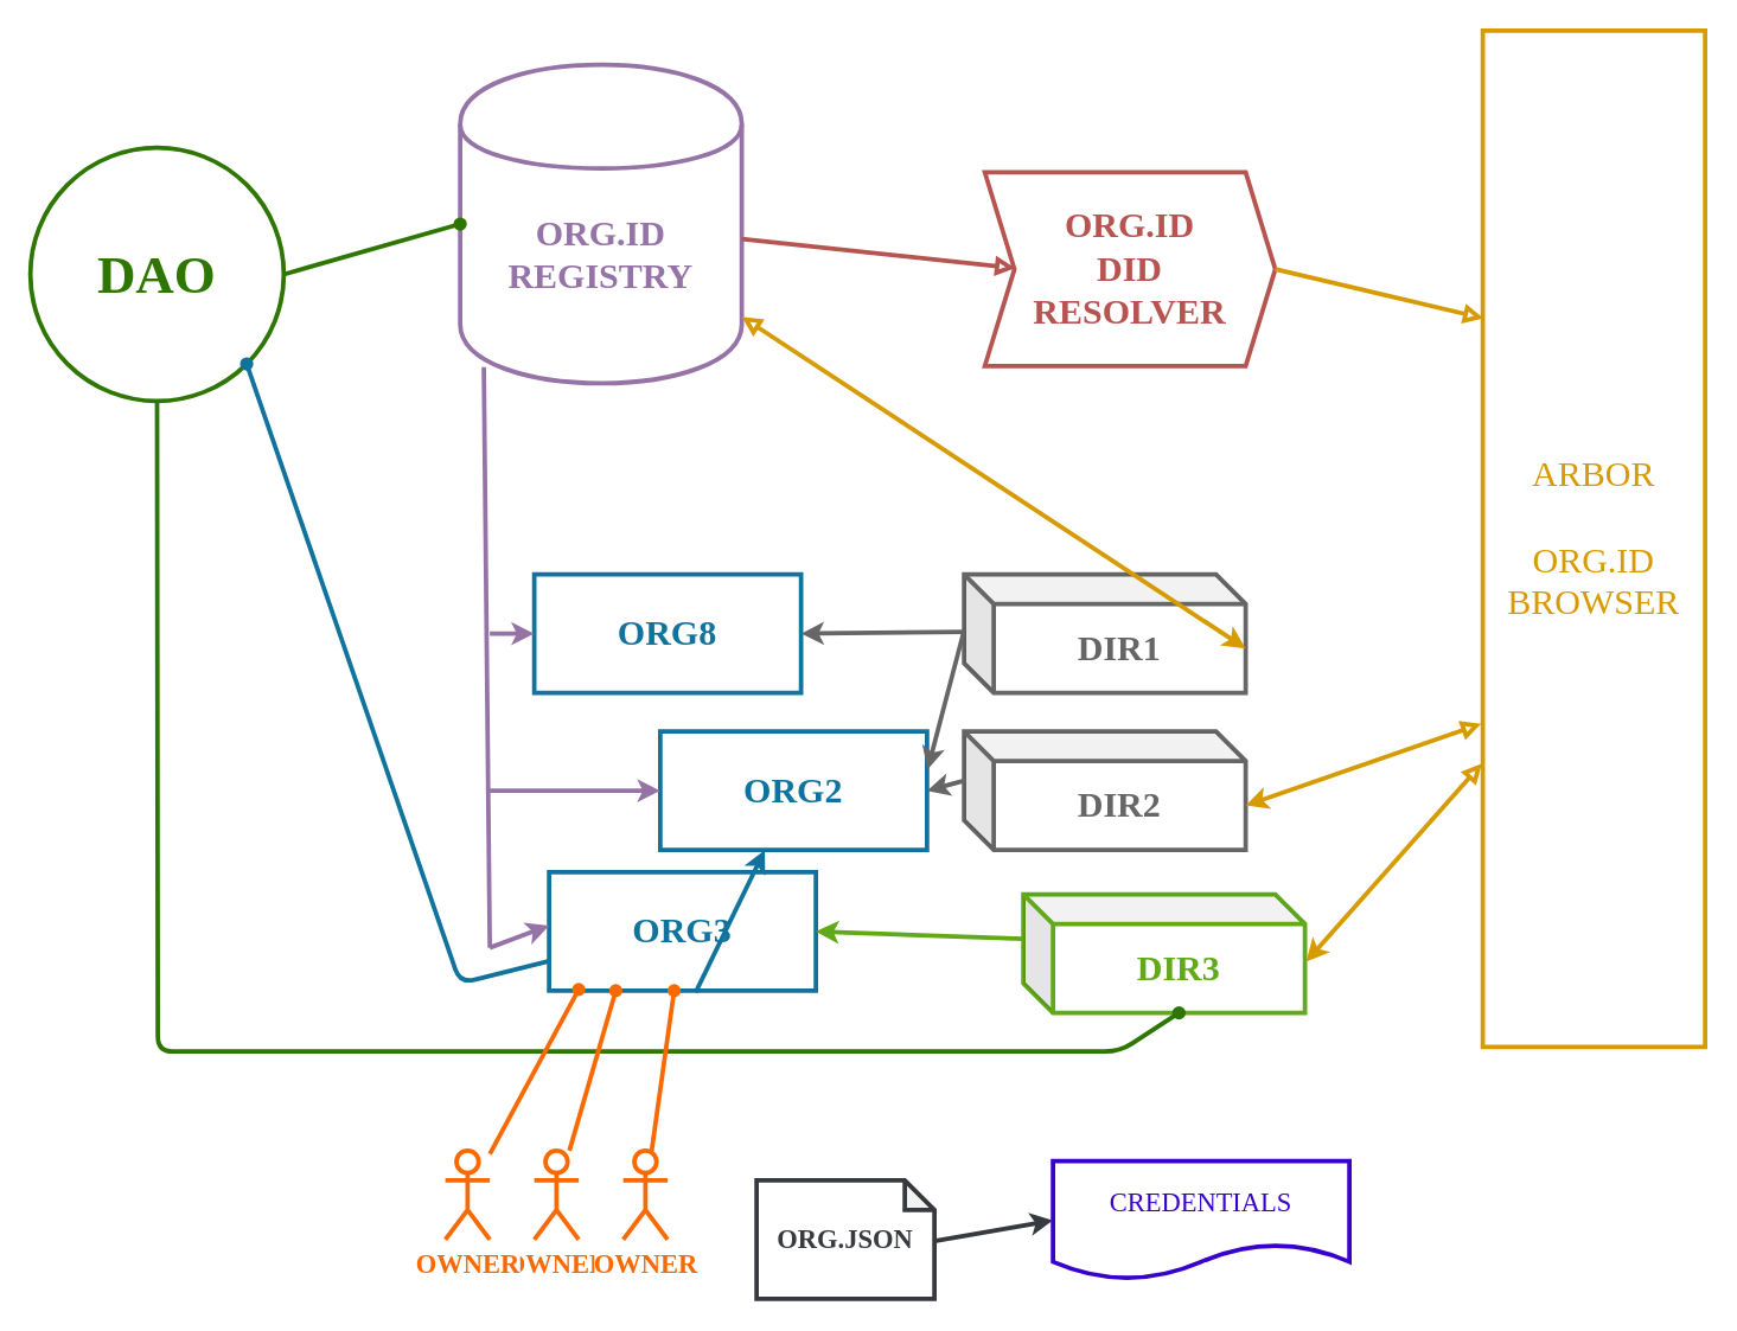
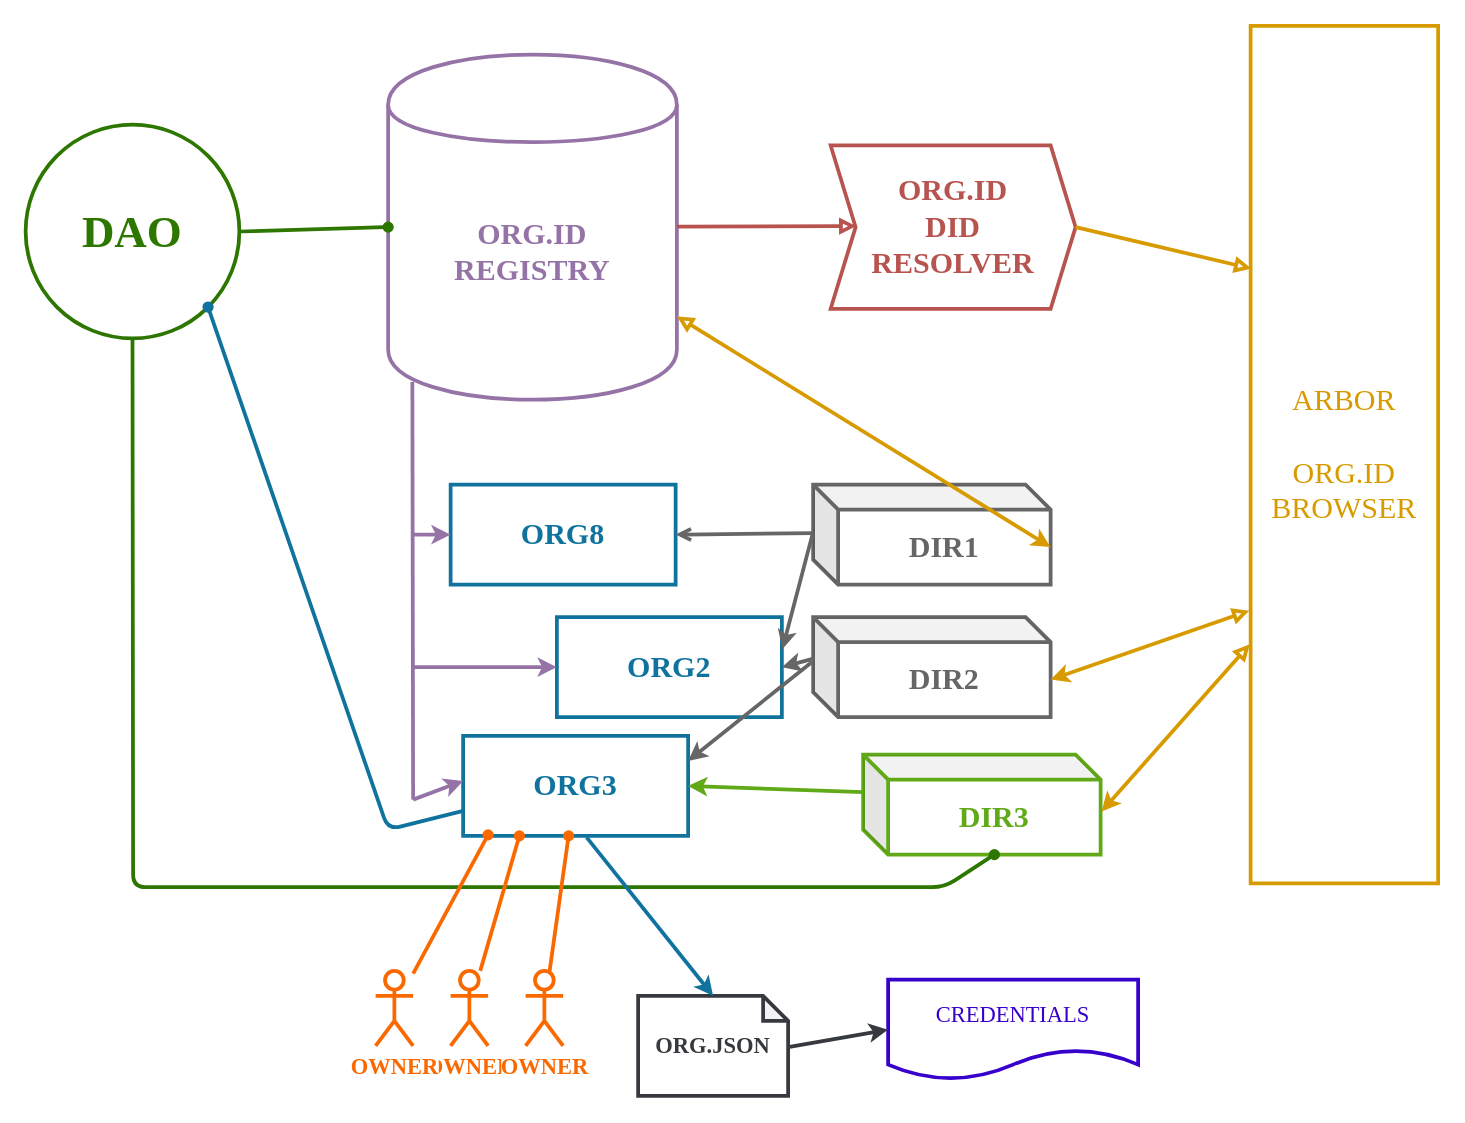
  <mxCell id="0" />
  <mxCell id="1" parent="0" />
- <mxCell id="2" value="&lt;div style=&quot;font-size: 24px&quot;&gt;ORG.ID&lt;/div&gt;&lt;div style=&quot;font-size: 24px&quot;&gt;REGISTRY&lt;br style=&quot;font-size: 24px&quot;&gt;&lt;/div&gt;" style="shape=cylinder;whiteSpace=wrap;html=1;boundedLbl=1;backgroundOutline=1;fillColor=none;strokeColor=#9673A6;strokeWidth=3;fontFamily=Oxygen Mono;fontSize=24;fontStyle=1;fontColor=#9673A6;" vertex="1" parent="1"><mxGeometry x="310" y="43" width="190" height="215" as="geometry" /></mxCell>
+ <mxCell id="2" value="&lt;div style=&quot;font-size: 24px&quot;&gt;ORG.ID&lt;/div&gt;&lt;div style=&quot;font-size: 24px&quot;&gt;REGISTRY&lt;br style=&quot;font-size: 24px&quot;&gt;&lt;/div&gt;" style="shape=cylinder;whiteSpace=wrap;html=1;boundedLbl=1;backgroundOutline=1;fillColor=none;strokeColor=#9673A6;strokeWidth=3;fontFamily=Oxygen Mono;fontSize=24;fontStyle=1;fontColor=#9673A6;" vertex="1" parent="1"><mxGeometry x="310" y="43" width="231" height="276" as="geometry" /></mxCell>
  <mxCell id="3" value="" style="endArrow=none;html=1;fontSize=24;fontColor=#9673A6;strokeWidth=3;strokeColor=#9673A6;entryX=0.084;entryY=0.949;entryDx=0;entryDy=0;entryPerimeter=0;fontFamily=Oxygen Mono;fontStyle=1" edge="1" parent="1" target="2"><mxGeometry width="50" height="50" relative="1" as="geometry"><mxPoint x="330" y="639" as="sourcePoint" /><mxPoint x="330" y="339" as="targetPoint" /></mxGeometry></mxCell>
  <mxCell id="4" value="ORG8" style="rounded=0;whiteSpace=wrap;html=1;strokeColor=#10739E;strokeWidth=3;fillColor=none;fontFamily=Oxygen Mono;fontSize=24;fontColor=#10739E;fontStyle=1" vertex="1" parent="1"><mxGeometry x="360" y="387" width="180" height="80" as="geometry" /></mxCell>
  <mxCell id="5" value="ORG2" style="rounded=0;whiteSpace=wrap;html=1;strokeColor=#10739E;strokeWidth=3;fillColor=none;fontFamily=Oxygen Mono;fontSize=24;fontColor=#10739E;fontStyle=1" vertex="1" parent="1"><mxGeometry x="445" y="493" width="180" height="80" as="geometry" /></mxCell>
  <mxCell id="6" value="ORG3" style="rounded=0;whiteSpace=wrap;html=1;strokeColor=#10739E;strokeWidth=3;fillColor=none;fontFamily=Oxygen Mono;fontSize=24;fontColor=#10739E;fontStyle=1" vertex="1" parent="1"><mxGeometry x="370" y="588" width="180" height="80" as="geometry" /></mxCell>
  <mxCell id="7" value="" style="endArrow=classic;html=1;fontSize=24;fontColor=#10739E;strokeWidth=3;strokeColor=#9673A6;endFill=1;entryX=0;entryY=0.5;entryDx=0;entryDy=0;fontFamily=Oxygen Mono;fontStyle=1" edge="1" parent="1" target="4"><mxGeometry width="50" height="50" relative="1" as="geometry"><mxPoint x="330" y="427" as="sourcePoint" /><mxPoint x="279.4" y="449" as="targetPoint" /></mxGeometry></mxCell>
  <mxCell id="8" value="" style="endArrow=classic;html=1;fontSize=24;fontColor=#10739E;strokeWidth=3;strokeColor=#9673A6;endFill=1;entryX=0;entryY=0.5;entryDx=0;entryDy=0;fontFamily=Oxygen Mono;fontStyle=1" edge="1" parent="1" target="5"><mxGeometry width="50" height="50" relative="1" as="geometry"><mxPoint x="330" y="533" as="sourcePoint" /><mxPoint x="279.4" y="493" as="targetPoint" /></mxGeometry></mxCell>
  <mxCell id="9" value="" style="endArrow=classic;html=1;fontSize=24;fontColor=#10739E;strokeWidth=3;strokeColor=#9673A6;endFill=1;entryX=0;entryY=0.45;entryDx=0;entryDy=0;entryPerimeter=0;fontFamily=Oxygen Mono;fontStyle=1" edge="1" parent="1" target="6"><mxGeometry width="50" height="50" relative="1" as="geometry"><mxPoint x="330" y="639" as="sourcePoint" /><mxPoint x="269.4" y="519" as="targetPoint" /></mxGeometry></mxCell>
  <mxCell id="10" value="DIR1" style="shape=cube;whiteSpace=wrap;html=1;boundedLbl=1;backgroundOutline=1;darkOpacity=0.05;darkOpacity2=0.1;strokeColor=#666666;strokeWidth=3;fillColor=none;fontFamily=Oxygen Mono;fontSize=24;fontColor=#666666;fontStyle=1" vertex="1" parent="1"><mxGeometry x="650" y="387" width="190" height="80" as="geometry" /></mxCell>
  <mxCell id="11" value="DIR2" style="shape=cube;whiteSpace=wrap;html=1;boundedLbl=1;backgroundOutline=1;darkOpacity=0.05;darkOpacity2=0.1;strokeColor=#666666;strokeWidth=3;fillColor=none;fontFamily=Oxygen Mono;fontSize=24;fontColor=#666666;fontStyle=1" vertex="1" parent="1"><mxGeometry x="650" y="493" width="190" height="80" as="geometry" /></mxCell>
  <mxCell id="12" value="DIR3" style="shape=cube;whiteSpace=wrap;html=1;boundedLbl=1;backgroundOutline=1;darkOpacity=0.05;darkOpacity2=0.1;strokeColor=#60A917;strokeWidth=3;fillColor=none;fontFamily=Oxygen Mono;fontSize=24;fontColor=#60A917;fontStyle=1" vertex="1" parent="1"><mxGeometry x="690" y="603" width="190" height="80" as="geometry" /></mxCell>
- <mxCell id="13" value="" style="endArrow=classic;html=1;fontSize=24;fontColor=#666666;strokeWidth=3;strokeColor=#666666;endFill=1;entryX=1;entryY=0.5;entryDx=0;entryDy=0;exitX=0.001;exitY=0.485;exitDx=0;exitDy=0;exitPerimeter=0;fontFamily=Oxygen Mono;fontStyle=1" edge="1" parent="1" source="10" target="4"><mxGeometry width="50" height="50" relative="1" as="geometry"><mxPoint x="650" y="339" as="sourcePoint" /><mxPoint x="370" y="437" as="targetPoint" /></mxGeometry></mxCell>
+ <mxCell id="13" value="" style="endArrow=open;html=1;fontSize=24;fontColor=#666666;strokeWidth=3;strokeColor=#666666;endFill=1;entryX=1;entryY=0.5;entryDx=0;entryDy=0;exitX=0.001;exitY=0.485;exitDx=0;exitDy=0;exitPerimeter=0;fontFamily=Oxygen Mono;fontStyle=1;" edge="1" parent="1" source="10" target="4"><mxGeometry width="50" height="50" relative="1" as="geometry"><mxPoint x="650" y="339" as="sourcePoint" /><mxPoint x="370" y="437" as="targetPoint" /></mxGeometry></mxCell>
  <mxCell id="14" value="" style="endArrow=classic;html=1;fontSize=24;fontColor=#666666;strokeWidth=3;strokeColor=#666666;endFill=1;entryX=1.002;entryY=0.321;entryDx=0;entryDy=0;exitX=-0.003;exitY=0.5;exitDx=0;exitDy=0;exitPerimeter=0;entryPerimeter=0;fontFamily=Oxygen Mono;fontStyle=1" edge="1" parent="1" source="10" target="5"><mxGeometry width="50" height="50" relative="1" as="geometry"><mxPoint x="660.19" y="435.8" as="sourcePoint" /><mxPoint x="550" y="437" as="targetPoint" /></mxGeometry></mxCell>
  <mxCell id="15" value="" style="endArrow=classic;html=1;fontSize=24;fontColor=#666666;strokeWidth=3;strokeColor=#666666;endFill=1;entryX=1;entryY=0.5;entryDx=0;entryDy=0;fontFamily=Oxygen Mono;fontStyle=1" edge="1" parent="1" target="5"><mxGeometry width="50" height="50" relative="1" as="geometry"><mxPoint x="651" y="526" as="sourcePoint" /><mxPoint x="550" y="543" as="targetPoint" /></mxGeometry></mxCell>
  <mxCell id="16" value="" style="endArrow=classic;html=1;fontSize=24;fontColor=#666666;strokeWidth=3;strokeColor=#60A917;endFill=1;entryX=1;entryY=0.5;entryDx=0;entryDy=0;exitX=0;exitY=0;exitDx=0;exitDy=30;exitPerimeter=0;fontFamily=Oxygen Mono;fontStyle=1" edge="1" parent="1" source="12" target="6"><mxGeometry width="50" height="50" relative="1" as="geometry"><mxPoint x="659.43" y="437" as="sourcePoint" /><mxPoint x="550.36" y="528.68" as="targetPoint" /></mxGeometry></mxCell>
  <mxCell id="17" value="&lt;div&gt;ORG.ID&lt;/div&gt;&lt;div&gt;DID&lt;br&gt;&lt;/div&gt;&lt;div&gt;RESOLVER&lt;br&gt;&lt;/div&gt;" style="shape=step;perimeter=stepPerimeter;whiteSpace=wrap;html=1;fixedSize=1;strokeColor=#b85450;strokeWidth=3;fillColor=none;fontFamily=Oxygen Mono;fontSize=24;fontColor=#B85450;fontStyle=1" vertex="1" parent="1"><mxGeometry x="664" y="115.66" width="196" height="130.67" as="geometry" /></mxCell>
  <mxCell id="18" value="" style="endArrow=block;html=1;fontSize=24;fontColor=#10739E;strokeWidth=3;strokeColor=#B85450;endFill=0;fontFamily=Oxygen Mono;fontStyle=1;entryX=0.105;entryY=0.494;entryDx=0;entryDy=0;entryPerimeter=0;" edge="1" parent="1" source="2" target="17"><mxGeometry width="50" height="50" relative="1" as="geometry"><mxPoint x="660.19" y="435.8" as="sourcePoint" /><mxPoint x="640" y="159" as="targetPoint" /></mxGeometry></mxCell>
  <mxCell id="19" value="ARBOR&lt;br&gt;&lt;br&gt;&lt;div&gt;ORG.ID&lt;/div&gt;&lt;div&gt;BROWSER&lt;br&gt;&lt;/div&gt;" style="rounded=0;whiteSpace=wrap;html=1;strokeColor=#d79b00;strokeWidth=3;fillColor=none;fontFamily=Oxygen Mono;fontSize=24;fontColor=#D79B00;" vertex="1" parent="1"><mxGeometry x="1000" y="20" width="150" height="686" as="geometry" /></mxCell>
  <mxCell id="20" value="" style="endArrow=block;html=1;fontSize=24;fontColor=#D79B00;strokeWidth=3;strokeColor=#D79B00;endFill=0;entryX=0.003;entryY=0.283;entryDx=0;entryDy=0;fontFamily=Oxygen Mono;entryPerimeter=0;exitX=1;exitY=0.5;exitDx=0;exitDy=0;fontStyle=1" edge="1" parent="1" source="17" target="19"><mxGeometry width="50" height="50" relative="1" as="geometry"><mxPoint x="551" y="190.998" as="sourcePoint" /><mxPoint x="694" y="190.995" as="targetPoint" /></mxGeometry></mxCell>
  <mxCell id="21" value="" style="endArrow=block;html=1;fontSize=24;fontColor=#D79B00;strokeWidth=3;strokeColor=#D79B00;endFill=0;fontFamily=Oxygen Mono;exitX=0;exitY=0;exitDx=190;exitDy=50;exitPerimeter=0;fontStyle=1;startArrow=classic;startFill=1;" edge="1" parent="1" source="10" target="2"><mxGeometry width="50" height="50" relative="1" as="geometry"><mxPoint x="880" y="438.995" as="sourcePoint" /><mxPoint x="997" y="460" as="targetPoint" /></mxGeometry></mxCell>
  <mxCell id="22" value="" style="endArrow=block;html=1;fontSize=24;fontColor=#D79B00;strokeWidth=3;strokeColor=#D79B00;endFill=0;entryX=-0.004;entryY=0.721;entryDx=0;entryDy=0;fontFamily=Oxygen Mono;entryPerimeter=0;exitX=1.004;exitY=0.569;exitDx=0;exitDy=0;exitPerimeter=0;fontStyle=1;startArrow=classic;startFill=1;" edge="1" parent="1" source="12" target="19"><mxGeometry width="50" height="50" relative="1" as="geometry"><mxPoint x="880" y="200.995" as="sourcePoint" /><mxPoint x="1020.45" y="234.138" as="targetPoint" /></mxGeometry></mxCell>
  <mxCell id="23" value="" style="endArrow=block;html=1;fontSize=24;fontColor=#D79B00;strokeWidth=3;strokeColor=#D79B00;endFill=0;fontFamily=Oxygen Mono;exitX=0;exitY=0;exitDx=190;exitDy=50;exitPerimeter=0;entryX=-0.007;entryY=0.682;entryDx=0;entryDy=0;entryPerimeter=0;fontStyle=1;startArrow=classic;startFill=1;" edge="1" parent="1" source="11" target="19"><mxGeometry width="50" height="50" relative="1" as="geometry"><mxPoint x="890" y="210.995" as="sourcePoint" /><mxPoint x="1030.45" y="244.138" as="targetPoint" /></mxGeometry></mxCell>
  <mxCell id="24" value="DAO" style="ellipse;whiteSpace=wrap;html=1;aspect=fixed;strokeColor=#2D7600;strokeWidth=3;fillColor=none;fontFamily=Oxygen Mono;fontSize=36;fontColor=#2D7600;fontStyle=1" vertex="1" parent="1"><mxGeometry x="20" y="99" width="171" height="171" as="geometry" /></mxCell>
  <mxCell id="25" value="" style="endArrow=oval;html=1;fontSize=24;fontColor=#2D7600;strokeWidth=3;strokeColor=#2D7600;endFill=1;fontFamily=Oxygen Mono;fontStyle=1;entryX=0;entryY=0.5;entryDx=0;entryDy=0;exitX=1;exitY=0.5;exitDx=0;exitDy=0;" edge="1" parent="1" source="24" target="2"><mxGeometry width="50" height="50" relative="1" as="geometry"><mxPoint x="27.33" y="386.998" as="sourcePoint" /><mxPoint x="183.663" y="386.996" as="targetPoint" /></mxGeometry></mxCell>
  <mxCell id="26" value="" style="endArrow=oval;html=1;fontSize=24;fontColor=#2D7600;strokeWidth=3;strokeColor=#2D7600;endFill=1;fontFamily=Oxygen Mono;fontStyle=1;exitX=0.5;exitY=1;exitDx=0;exitDy=0;entryX=0;entryY=0;entryDx=105;entryDy=80;entryPerimeter=0;" edge="1" parent="1" source="24" target="12"><mxGeometry width="50" height="50" relative="1" as="geometry"><mxPoint x="201" y="194.5" as="sourcePoint" /><mxPoint x="250" y="339" as="targetPoint" /><Array as="points"><mxPoint x="106" y="709" /><mxPoint x="755" y="709" /></Array></mxGeometry></mxCell>
+ <mxCell id="27" value="" style="endArrow=classic;html=1;fontSize=24;fontColor=#666666;strokeWidth=3;strokeColor=#666666;endFill=1;entryX=1;entryY=0.25;entryDx=0;entryDy=0;fontFamily=Oxygen Mono;fontStyle=1;exitX=-0.006;exitY=0.452;exitDx=0;exitDy=0;exitPerimeter=0;" edge="1" parent="1" source="11" target="6"><mxGeometry width="50" height="50" relative="1" as="geometry"><mxPoint x="661" y="536" as="sourcePoint" /><mxPoint x="550" y="543" as="targetPoint" /></mxGeometry></mxCell>
  <mxCell id="28" value="" style="endArrow=oval;html=1;fontSize=24;fontColor=#10739E;strokeWidth=3;strokeColor=#10739E;endFill=1;fontFamily=Oxygen Mono;fontStyle=1;exitX=0;exitY=0.75;exitDx=0;exitDy=0;entryX=1;entryY=1;entryDx=0;entryDy=0;" edge="1" parent="1" source="6" target="24"><mxGeometry width="50" height="50" relative="1" as="geometry"><mxPoint x="658.86" y="539.16" as="sourcePoint" /><mxPoint x="220" y="469" as="targetPoint" /><Array as="points"><mxPoint x="310" y="663" /></Array></mxGeometry></mxCell>
  <mxCell id="29" value="OWNER" style="shape=umlActor;verticalLabelPosition=bottom;labelBackgroundColor=#ffffff;verticalAlign=top;html=1;outlineConnect=0;strokeColor=#FA6800;strokeWidth=3;fillColor=none;fontFamily=Oxygen Mono;fontSize=18;fontColor=#FA6800;fontStyle=1" vertex="1" parent="1"><mxGeometry x="360" y="776" width="30" height="60" as="geometry" /></mxCell>
  <mxCell id="30" value="" style="endArrow=oval;html=1;fontSize=24;fontColor=#FA6800;strokeWidth=3;strokeColor=#FA6800;endFill=1;entryX=0.25;entryY=1;entryDx=0;entryDy=0;fontFamily=Oxygen Mono;fontStyle=1;" edge="1" parent="1" source="29" target="6"><mxGeometry width="50" height="50" relative="1" as="geometry"><mxPoint x="370" y="759" as="sourcePoint" /><mxPoint x="370" y="649" as="targetPoint" /></mxGeometry></mxCell>
  <mxCell id="31" value="OWNER" style="shape=umlActor;verticalLabelPosition=bottom;labelBackgroundColor=#ffffff;verticalAlign=top;html=1;outlineConnect=0;strokeColor=#FA6800;strokeWidth=3;fillColor=none;fontFamily=Oxygen Mono;fontSize=18;fontColor=#FA6800;fontStyle=1" vertex="1" parent="1"><mxGeometry x="420" y="776" width="30" height="60" as="geometry" /></mxCell>
  <mxCell id="32" value="OWNER" style="shape=umlActor;verticalLabelPosition=bottom;labelBackgroundColor=#ffffff;verticalAlign=top;html=1;outlineConnect=0;strokeColor=#FA6800;strokeWidth=3;fillColor=none;fontFamily=Oxygen Mono;fontSize=18;fontColor=#FA6800;fontStyle=1" vertex="1" parent="1"><mxGeometry x="300" y="776" width="30" height="60" as="geometry" /></mxCell>
  <mxCell id="33" value="" style="endArrow=oval;html=1;fontSize=24;fontColor=#FA6800;strokeWidth=3;strokeColor=#FA6800;endFill=1;fontFamily=Oxygen Mono;fontStyle=1;entryX=0.111;entryY=0.99;entryDx=0;entryDy=0;entryPerimeter=0;" edge="1" parent="1" source="32" target="6"><mxGeometry width="50" height="50" relative="1" as="geometry"><mxPoint x="320" y="759" as="sourcePoint" /><mxPoint x="386" y="685" as="targetPoint" /></mxGeometry></mxCell>
  <mxCell id="34" value="" style="endArrow=oval;html=1;fontSize=24;fontColor=#FA6800;strokeWidth=3;strokeColor=#FA6800;endFill=1;fontFamily=Oxygen Mono;fontStyle=1;" edge="1" parent="1" source="31" target="6"><mxGeometry width="50" height="50" relative="1" as="geometry"><mxPoint x="442" y="769" as="sourcePoint" /><mxPoint x="425" y="703" as="targetPoint" /></mxGeometry></mxCell>
  <mxCell id="35" value="ORG.JSON" style="shape=note;whiteSpace=wrap;html=1;backgroundOutline=1;darkOpacity=0.05;strokeColor=#36393d;strokeWidth=3;fillColor=none;fontFamily=Oxygen Mono;fontSize=18;size=20;fontColor=#36393D;fontStyle=1" vertex="1" parent="1"><mxGeometry x="510" y="796" width="120" height="80" as="geometry" /></mxCell>
- <mxCell id="36" value="" style="endArrow=classic;html=1;fontSize=24;fontColor=#666666;strokeWidth=3;strokeColor=#10739E;endFill=1;fontFamily=Oxygen Mono;fontStyle=1;exitX=0.549;exitY=1.015;exitDx=0;exitDy=0;exitPerimeter=0;" edge="1" parent="1" source="6" target="5"><mxGeometry width="50" height="50" relative="1" as="geometry"><mxPoint x="490" y="729" as="sourcePoint" /><mxPoint x="550" y="633" as="targetPoint" /></mxGeometry></mxCell>
+ <mxCell id="36" value="" style="endArrow=classic;html=1;fontSize=24;fontColor=#666666;strokeWidth=3;strokeColor=#10739E;endFill=1;entryX=0.5;entryY=0;entryDx=0;entryDy=0;fontFamily=Oxygen Mono;fontStyle=1;entryPerimeter=0;exitX=0.549;exitY=1.015;exitDx=0;exitDy=0;exitPerimeter=0;" edge="1" parent="1" source="6" target="35"><mxGeometry width="50" height="50" relative="1" as="geometry"><mxPoint x="490" y="729" as="sourcePoint" /><mxPoint x="550" y="633" as="targetPoint" /></mxGeometry></mxCell>
  <mxCell id="37" value="CREDENTIALS" style="shape=document;whiteSpace=wrap;html=1;boundedLbl=1;strokeColor=#3700CC;strokeWidth=3;fillColor=none;fontFamily=Oxygen Mono;fontSize=18;fontColor=#3700CC;" vertex="1" parent="1"><mxGeometry x="710" y="783" width="200" height="80" as="geometry" /></mxCell>
  <mxCell id="38" value="" style="endArrow=classic;html=1;fontSize=24;fontColor=#666666;strokeWidth=3;strokeColor=#36393D;endFill=1;fontFamily=Oxygen Mono;fontStyle=1;exitX=1;exitY=0.513;exitDx=0;exitDy=0;exitPerimeter=0;entryX=0;entryY=0.5;entryDx=0;entryDy=0;" edge="1" parent="1" source="35" target="37"><mxGeometry width="50" height="50" relative="1" as="geometry"><mxPoint x="498.82" y="701.2" as="sourcePoint" /><mxPoint x="680" y="779" as="targetPoint" /></mxGeometry></mxCell>
